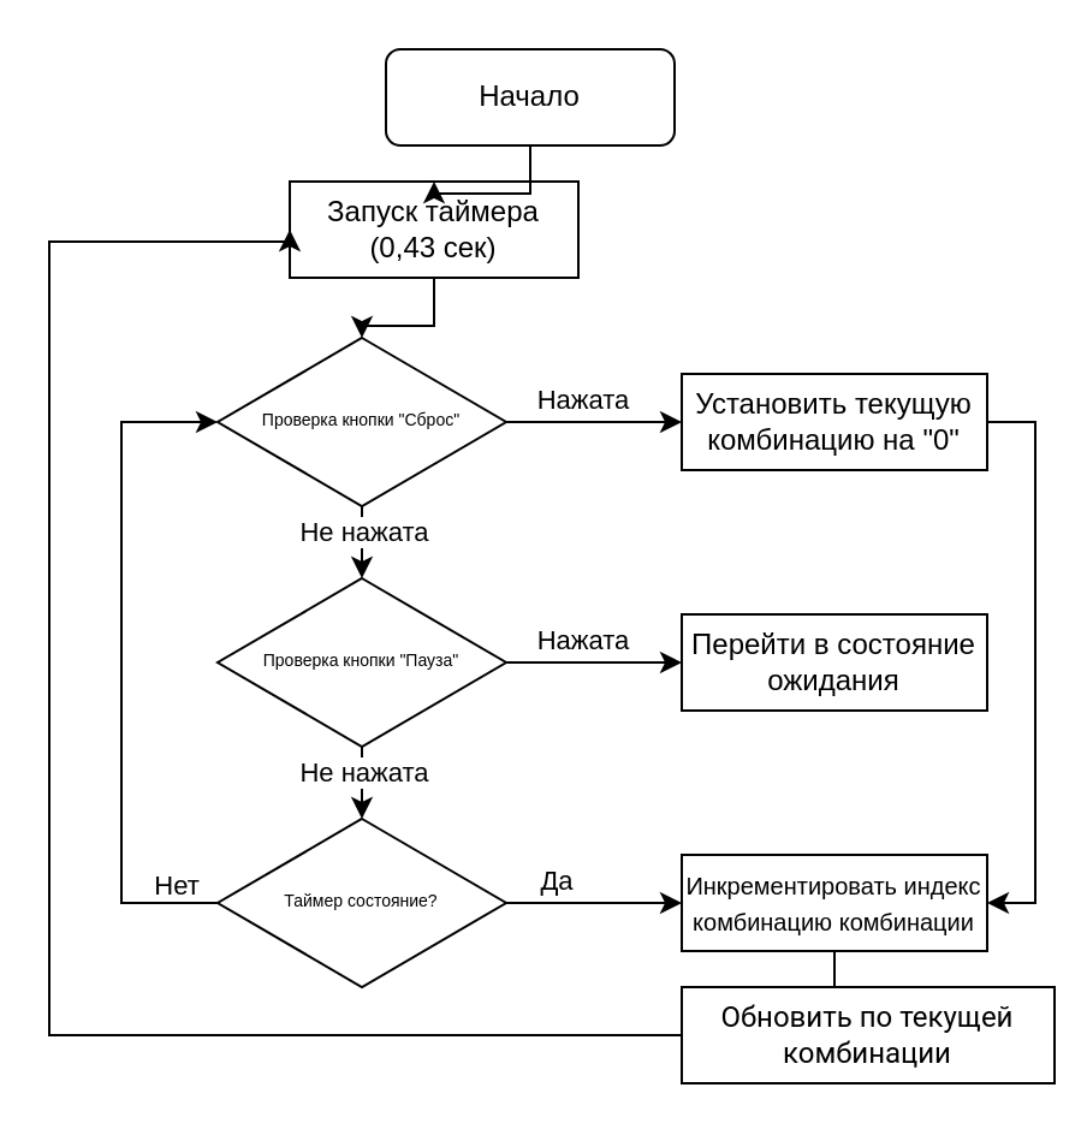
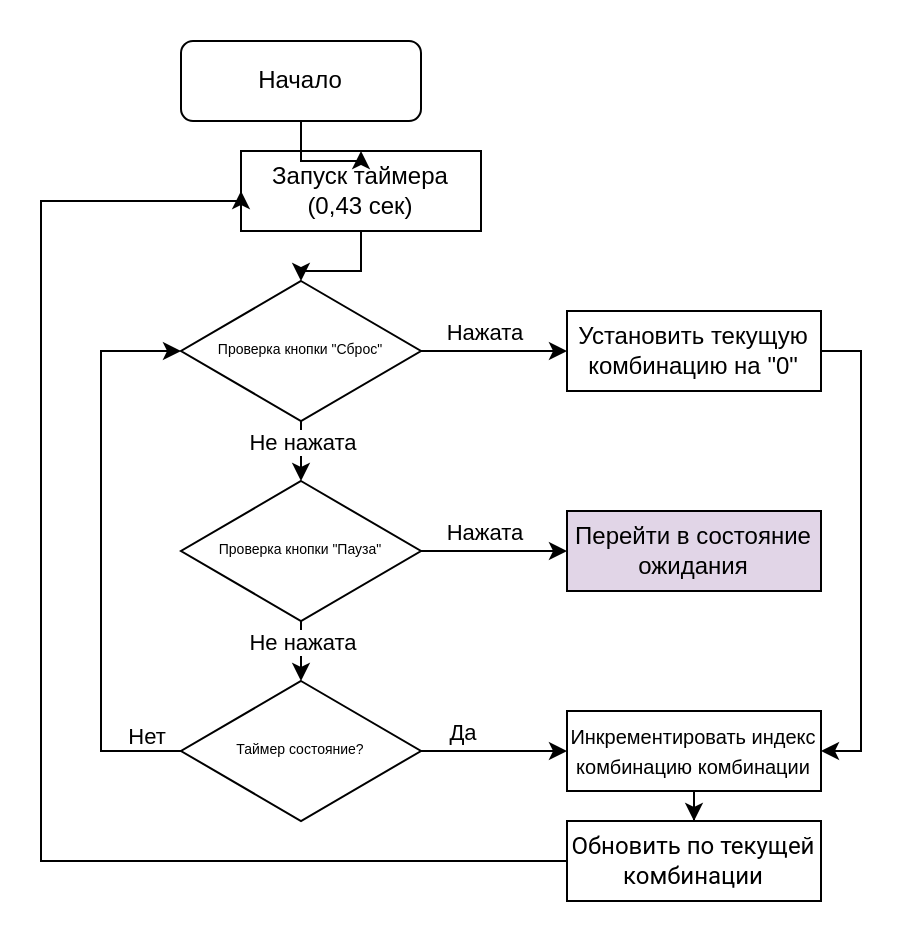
  <mxCell id="0" />
  <mxCell id="1" parent="0" />
  <mxCell id="2" value="" style="edgeStyle=orthogonalEdgeStyle;rounded=0;orthogonalLoop=1;jettySize=auto;html=1;entryX=0;entryY=0.5;entryDx=0;entryDy=0;" parent="1" source="6" target="12" edge="1"><mxGeometry relative="1" as="geometry"><mxPoint x="280" y="180" as="targetPoint" /></mxGeometry></mxCell>
  <mxCell id="3" value="Нажата" style="edgeLabel;html=1;align=center;verticalAlign=middle;resizable=0;points=[];" parent="2" vertex="1" connectable="0"><mxGeometry x="-0.269" y="-1" relative="1" as="geometry"><mxPoint x="4" y="-11" as="offset" /></mxGeometry></mxCell>
  <mxCell id="4" value="" style="edgeStyle=orthogonalEdgeStyle;rounded=0;orthogonalLoop=1;jettySize=auto;html=1;entryX=0.5;entryY=0;entryDx=0;entryDy=0;exitX=0.5;exitY=1;exitDx=0;exitDy=0;" parent="1" source="6" target="15" edge="1"><mxGeometry relative="1" as="geometry" /></mxCell>
  <mxCell id="5" value="Не нажата" style="edgeLabel;html=1;align=center;verticalAlign=middle;resizable=0;points=[];" parent="4" vertex="1" connectable="0"><mxGeometry x="0.379" y="2" relative="1" as="geometry"><mxPoint x="-2" y="-11" as="offset" /></mxGeometry></mxCell>
  <mxCell id="6" value="&lt;font style=&quot;font-size: 7px;&quot;&gt;Проверка кнопки &quot;Сброс&quot;&lt;/font&gt;" style="rhombus;whiteSpace=wrap;html=1;shadow=0;fontFamily=Helvetica;fontSize=12;align=center;strokeWidth=1;spacing=6;spacingTop=-4;" parent="1" vertex="1"><mxGeometry x="90" y="140" width="120" height="70" as="geometry" /></mxCell>
  <mxCell id="7" style="edgeStyle=orthogonalEdgeStyle;rounded=0;orthogonalLoop=1;jettySize=auto;html=1;entryX=0.5;entryY=0;entryDx=0;entryDy=0;" parent="1" source="8" target="6" edge="1"><mxGeometry relative="1" as="geometry" /></mxCell>
  <mxCell id="8" value="Запуск таймера (0,43 сек)" style="rounded=0;whiteSpace=wrap;html=1;fontSize=12;glass=0;strokeWidth=1;shadow=0;" parent="1" vertex="1"><mxGeometry x="120" y="75" width="120" height="40" as="geometry" /></mxCell>
  <mxCell id="9" value="" style="edgeStyle=orthogonalEdgeStyle;rounded=0;orthogonalLoop=1;jettySize=auto;html=1;" parent="1" source="10" target="8" edge="1"><mxGeometry relative="1" as="geometry" /></mxCell>
- <mxCell id="10" value="Начало" style="rounded=1;whiteSpace=wrap;html=1;fontSize=12;glass=0;strokeWidth=1;shadow=0;" parent="1" vertex="1"><mxGeometry x="160" y="20" width="120" height="40" as="geometry" /></mxCell>
+ <mxCell id="10" value="Начало" style="rounded=1;whiteSpace=wrap;html=1;fontSize=12;glass=0;strokeWidth=1;shadow=0;" parent="1" vertex="1"><mxGeometry x="90" y="20" width="120" height="40" as="geometry" /></mxCell>
  <mxCell id="11" style="edgeStyle=orthogonalEdgeStyle;rounded=0;orthogonalLoop=1;jettySize=auto;html=1;entryX=1;entryY=0.5;entryDx=0;entryDy=0;" parent="1" source="12" target="23" edge="1"><mxGeometry relative="1" as="geometry"><Array as="points"><mxPoint x="430" y="175" /><mxPoint x="430" y="375" /></Array></mxGeometry></mxCell>
  <mxCell id="12" value="Установить текущую комбинацию на &quot;0&quot;" style="rounded=0;whiteSpace=wrap;html=1;fontSize=12;glass=0;strokeWidth=1;shadow=0;" parent="1" vertex="1"><mxGeometry x="283" y="155" width="127" height="40" as="geometry" /></mxCell>
  <mxCell id="13" value="" style="edgeStyle=orthogonalEdgeStyle;rounded=0;orthogonalLoop=1;jettySize=auto;html=1;entryX=0;entryY=0.5;entryDx=0;entryDy=0;" parent="1" source="15" target="16" edge="1"><mxGeometry relative="1" as="geometry"><mxPoint x="280" y="280" as="targetPoint" /></mxGeometry></mxCell>
  <mxCell id="14" value="Нажата" style="edgeLabel;html=1;align=center;verticalAlign=middle;resizable=0;points=[];" parent="13" vertex="1" connectable="0"><mxGeometry x="-0.269" y="-1" relative="1" as="geometry"><mxPoint x="4" y="-11" as="offset" /></mxGeometry></mxCell>
  <mxCell id="15" value="&lt;font style=&quot;font-size: 7px;&quot;&gt;Проверка кнопки &quot;Пауза&quot;&lt;/font&gt;" style="rhombus;whiteSpace=wrap;html=1;shadow=0;fontFamily=Helvetica;fontSize=12;align=center;strokeWidth=1;spacing=6;spacingTop=-4;" parent="1" vertex="1"><mxGeometry x="90" y="240" width="120" height="70" as="geometry" /></mxCell>
- <mxCell id="16" value="Перейти в состояние ожидания" style="rounded=0;whiteSpace=wrap;html=1;fontSize=12;glass=0;strokeWidth=1;shadow=0;" parent="1" vertex="1"><mxGeometry x="283" y="255" width="127" height="40" as="geometry" /></mxCell>
+ <mxCell id="16" value="Перейти в состояние ожидания" style="rounded=0;whiteSpace=wrap;html=1;fontSize=12;glass=0;strokeWidth=1;shadow=0;fillColor=#e1d5e7;" parent="1" vertex="1"><mxGeometry x="283" y="255" width="127" height="40" as="geometry" /></mxCell>
  <mxCell id="17" value="" style="edgeStyle=orthogonalEdgeStyle;rounded=0;orthogonalLoop=1;jettySize=auto;html=1;exitX=0.5;exitY=1;exitDx=0;exitDy=0;" parent="1" source="15" edge="1"><mxGeometry relative="1" as="geometry"><mxPoint x="149.66" y="310" as="sourcePoint" /><mxPoint x="150" y="340" as="targetPoint" /></mxGeometry></mxCell>
  <mxCell id="18" value="Не нажата" style="edgeLabel;html=1;align=center;verticalAlign=middle;resizable=0;points=[];" parent="17" vertex="1" connectable="0"><mxGeometry x="0.379" y="2" relative="1" as="geometry"><mxPoint x="-2" y="-11" as="offset" /></mxGeometry></mxCell>
  <mxCell id="19" value="" style="edgeStyle=orthogonalEdgeStyle;rounded=0;orthogonalLoop=1;jettySize=auto;html=1;entryX=0;entryY=0.5;entryDx=0;entryDy=0;" parent="1" source="21" target="23" edge="1"><mxGeometry relative="1" as="geometry"><mxPoint x="280" y="380" as="targetPoint" /></mxGeometry></mxCell>
  <mxCell id="20" value="Да" style="edgeLabel;html=1;align=center;verticalAlign=middle;resizable=0;points=[];" parent="19" vertex="1" connectable="0"><mxGeometry x="-0.269" y="-1" relative="1" as="geometry"><mxPoint x="-7" y="-11" as="offset" /></mxGeometry></mxCell>
  <mxCell id="21" value="&lt;font style=&quot;font-size: 7px;&quot;&gt;Таймер состояние?&lt;/font&gt;" style="rhombus;whiteSpace=wrap;html=1;shadow=0;fontFamily=Helvetica;fontSize=12;align=center;strokeWidth=1;spacing=6;spacingTop=-4;" parent="1" vertex="1"><mxGeometry x="90" y="340" width="120" height="70" as="geometry" /></mxCell>
  <mxCell id="22" value="" style="edgeStyle=orthogonalEdgeStyle;rounded=0;orthogonalLoop=1;jettySize=auto;html=1;" parent="1" source="23" target="27" edge="1"><mxGeometry relative="1" as="geometry" /></mxCell>
  <mxCell id="23" value="&lt;font style=&quot;font-size: 10px;&quot;&gt;Инкрементировать индекс комбинацию комбинации&lt;/font&gt;" style="rounded=0;whiteSpace=wrap;html=1;fontSize=12;glass=0;strokeWidth=1;shadow=0;" parent="1" vertex="1"><mxGeometry x="283" y="355" width="127" height="40" as="geometry" /></mxCell>
  <mxCell id="24" value="" style="edgeStyle=orthogonalEdgeStyle;rounded=0;orthogonalLoop=1;jettySize=auto;html=1;exitX=0;exitY=0.5;exitDx=0;exitDy=0;entryX=0;entryY=0.5;entryDx=0;entryDy=0;" parent="1" source="21" target="6" edge="1"><mxGeometry relative="1" as="geometry"><mxPoint x="149.66" y="410" as="sourcePoint" /><mxPoint x="150" y="440" as="targetPoint" /><Array as="points"><mxPoint x="50" y="375" /><mxPoint x="50" y="175" /></Array></mxGeometry></mxCell>
  <mxCell id="25" value="Нет" style="edgeLabel;html=1;align=center;verticalAlign=middle;resizable=0;points=[];" parent="24" vertex="1" connectable="0"><mxGeometry x="-0.907" y="1" relative="1" as="geometry"><mxPoint x="-5" y="-9" as="offset" /></mxGeometry></mxCell>
  <mxCell id="26" style="edgeStyle=orthogonalEdgeStyle;rounded=0;orthogonalLoop=1;jettySize=auto;html=1;entryX=0;entryY=0.5;entryDx=0;entryDy=0;" parent="1" source="27" target="8" edge="1"><mxGeometry relative="1" as="geometry"><Array as="points"><mxPoint x="20" y="430" /><mxPoint x="20" y="100" /></Array></mxGeometry></mxCell>
- <mxCell id="27" value="&lt;span style=&quot;font-family: Roboto, -apple-system, BlinkMacSystemFont, &amp;quot;Apple Color Emoji&amp;quot;, &amp;quot;Segoe UI&amp;quot;, Oxygen, Ubuntu, Cantarell, &amp;quot;Fira Sans&amp;quot;, &amp;quot;Droid Sans&amp;quot;, &amp;quot;Helvetica Neue&amp;quot;, sans-serif; text-align: start; white-space-collapse: preserve; background-color: rgb(255, 255, 255);&quot;&gt;&lt;font style=&quot;font-size: 12px;&quot;&gt;Обновить по текущей комбинации&lt;/font&gt;&lt;/span&gt;" style="rounded=0;whiteSpace=wrap;html=1;fontSize=12;glass=0;strokeWidth=1;shadow=0;" parent="1" vertex="1"><mxGeometry x="283" y="410" width="155" height="40" as="geometry" /></mxCell>
+ <mxCell id="27" value="&lt;span style=&quot;font-family: Roboto, -apple-system, BlinkMacSystemFont, &amp;quot;Apple Color Emoji&amp;quot;, &amp;quot;Segoe UI&amp;quot;, Oxygen, Ubuntu, Cantarell, &amp;quot;Fira Sans&amp;quot;, &amp;quot;Droid Sans&amp;quot;, &amp;quot;Helvetica Neue&amp;quot;, sans-serif; text-align: start; white-space-collapse: preserve; background-color: rgb(255, 255, 255);&quot;&gt;&lt;font style=&quot;font-size: 12px;&quot;&gt;Обновить по текущей комбинации&lt;/font&gt;&lt;/span&gt;" style="rounded=0;whiteSpace=wrap;html=1;fontSize=12;glass=0;strokeWidth=1;shadow=0;" parent="1" vertex="1"><mxGeometry x="283" y="410" width="127" height="40" as="geometry" /></mxCell>
